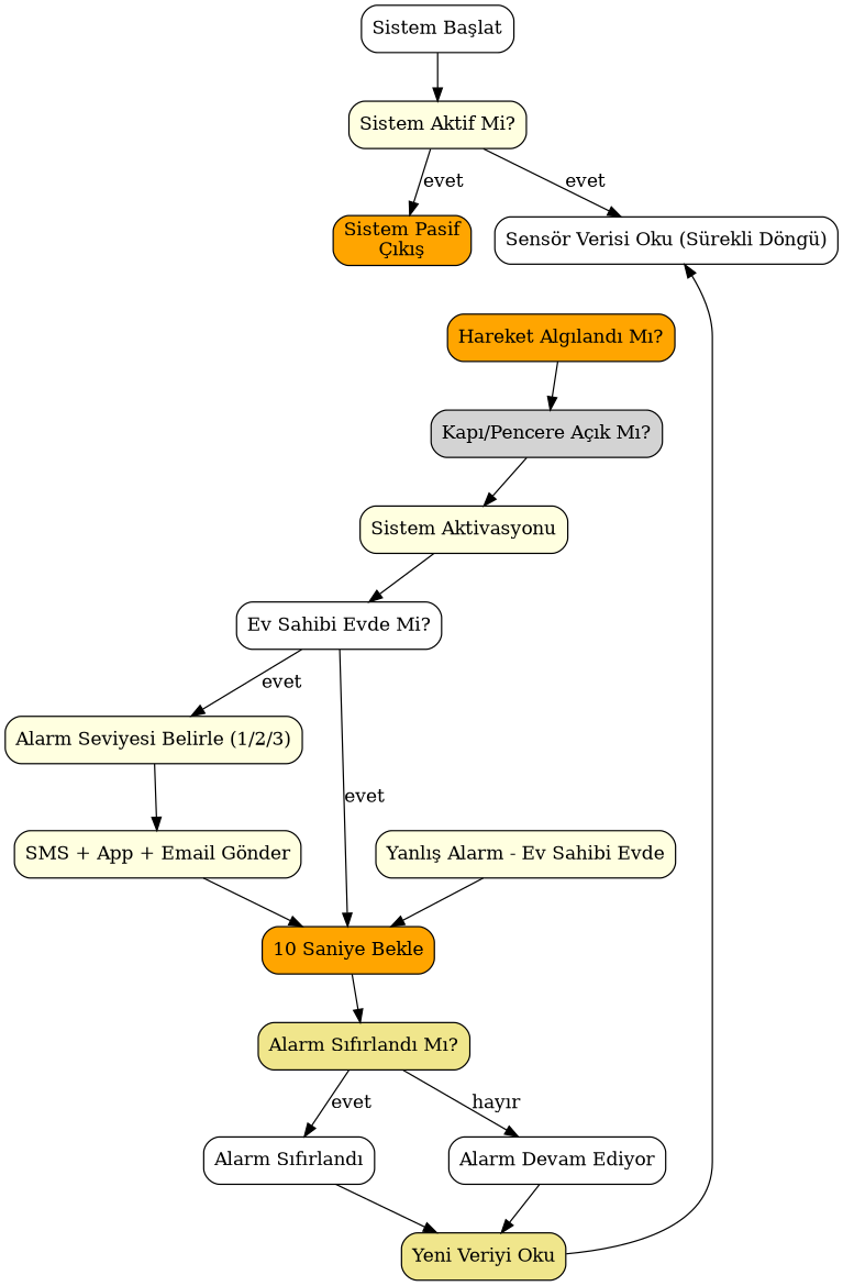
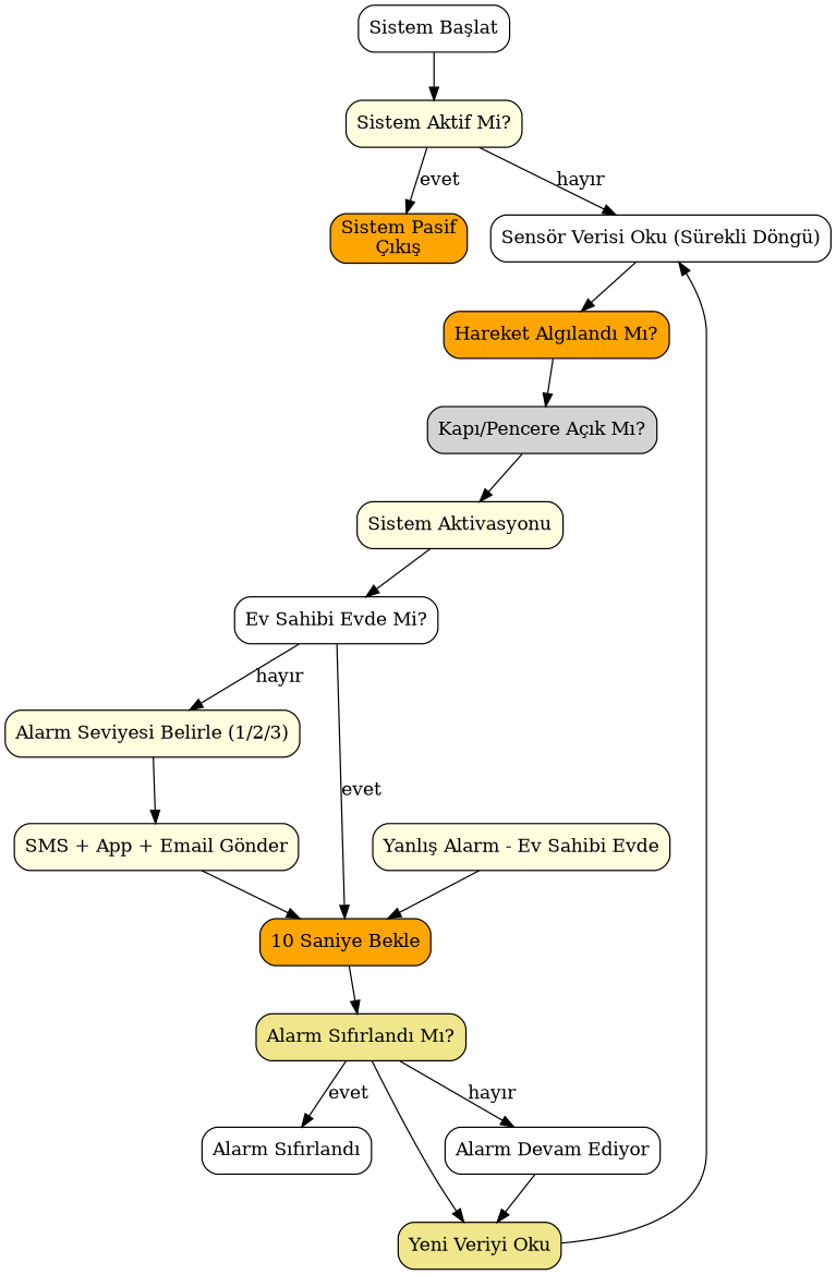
  digraph {
    rankdir=TB
    node [fillcolor=white shape=box style="rounded,filled"]
    n1 [label="Sistem Başlat"]
    n2 [fillcolor=lightyellow label="Sistem Aktif Mi?"]
    n3 [fillcolor=orange label="Sistem Pasif\nÇıkış"]
    n4 [label="Sensör Verisi Oku (Sürekli Döngü)"]
    n5 [fillcolor=orange label="Hareket Algılandı Mı?"]
    n6 [fillcolor=lightgrey label="Kapı/Pencere Açık Mı?"]
    n7 [fillcolor=lightyellow label="Sistem Aktivasyonu"]
    n8 [label="Ev Sahibi Evde Mi?"]
    n9 [fillcolor=lightyellow label="Alarm Seviyesi Belirle (1/2/3)"]
    n10 [fillcolor=orange label="10 Saniye Bekle"]
    n11 [fillcolor=lightyellow label="Yanlış Alarm - Ev Sahibi Evde"]
    n12 [fillcolor=lightyellow label="SMS + App + Email Gönder"]
    n13 [fillcolor=khaki label="Alarm Sıfırlandı Mı?"]
    n14 [label="Alarm Devam Ediyor"]
    n15 [label="Alarm Sıfırlandı"]
    n16 [fillcolor=khaki label="Yeni Veriyi Oku"]
    n1 -> n2
    n2 -> n3 [label=evet]
-   n2 -> n4 [label=evet]
+   n2 -> n4 [label="hayır"]
+   n4 -> n5
    n5 -> n6
    n6 -> n7
    n7 -> n8
-   n8 -> n9 [label=evet]
+   n8 -> n9 [label="hayır"]
    n8 -> n10 [label=evet]
    n9 -> n12
    n10 -> n13
    n11 -> n10
    n12 -> n10
    n13 -> n14 [label="hayır"]
    n13 -> n15 [label=evet]
    n14 -> n16
-   n15 -> n16
+   n13 -> n16
    n16 -> n4
  }
